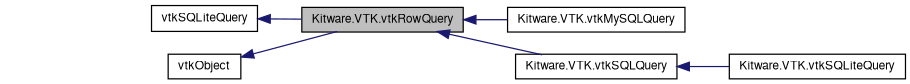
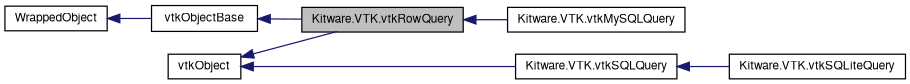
  digraph {
    rankdir=LR
    node [color=black fontname=FreeSans fontsize=10 shape=record]
    edge [color=midnightblue dir=back fontname=FreeSans fontsize=10 labelfontname=FreeSans labelfontsize=10 style=solid]
    n1 [fillcolor=grey75 fontcolor=black height=0.2 label="Kitware.VTK.vtkRowQuery" style=filled width=0.4]
    n2 [height=0.2 label="Kitware.VTK.vtkSQLQuery" width=0.4]
    n3 [height=0.2 label="Kitware.VTK.vtkMySQLQuery" width=0.4]
    n4 [height=0.2 label="Kitware.VTK.vtkSQLiteQuery" width=0.4]
    n5 [height=0.2 label=vtkObject width=0.4]
-   n6 [height=0.2 label=vtkSQLiteQuery width=0.4]
-   n1 -> n2
+   n6 [height=0.2 label=vtkObjectBase width=0.4]
+   n7 [height=0.2 label=WrappedObject width=0.4]
+   n5 -> n2
    n1 -> n3
    n2 -> n4
    n5 -> n1
    n6 -> n1
+   n7 -> n6
  }
